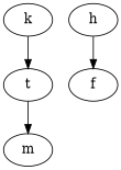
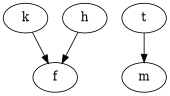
  strict digraph {
    rankdir=TB
    n1 [label=k]
    n2 [label=t]
    n3 [label=m]
    n4 [label=h]
    n5 [label=f]
-   n1 -> n2
+   n1 -> n5
    n2 -> n3
    n4 -> n5
  }
